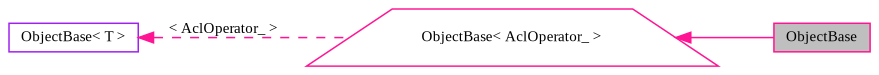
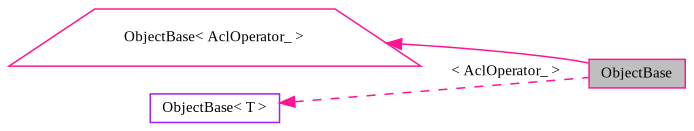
  digraph {
    fontname="Liberation Serif"
    rankdir=LR
    node [color=deeppink fillcolor=white fontname="Liberation Serif" fontsize=10 shape=box style=filled]
    edge [color=deeppink dir=back fontname="Liberation Serif" fontsize=10 labelfontname=Helvetica labelfontsize=10]
    n1 [fillcolor=grey75 fontcolor=black height=0.2 label=ObjectBase width=0.4]
    n2 [height=0.2 label="ObjectBase\< AclOperator_ \>" shape=trapezium width=0.4]
    n3 [color=purple height=0.2 label="ObjectBase\< T \>" width=0.4]
    n2 -> n1 [style=solid]
-   n3 -> n2 [label=" \< AclOperator_ \>" style=dashed]
+   n3 -> n1 [label=" \< AclOperator_ \>" style=dashed]
  }
